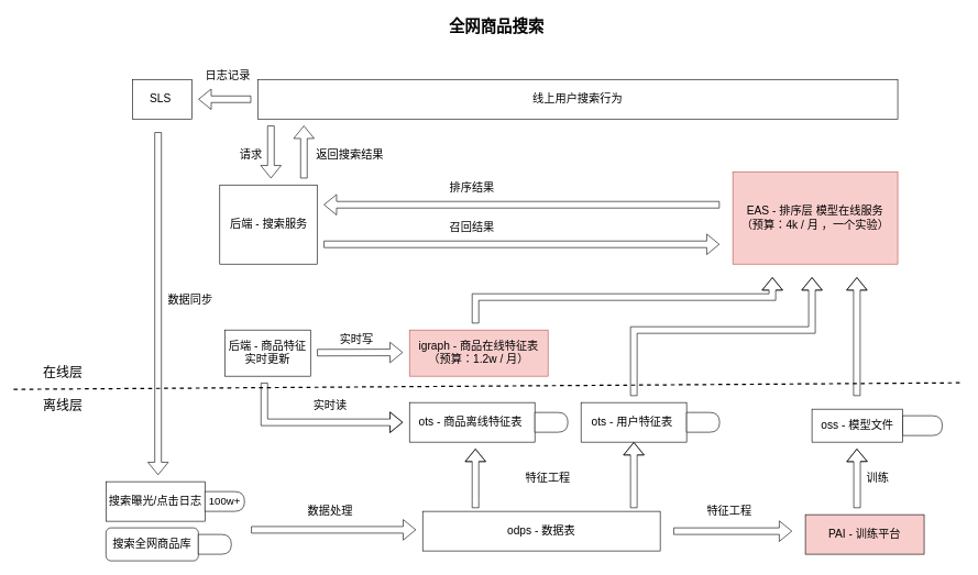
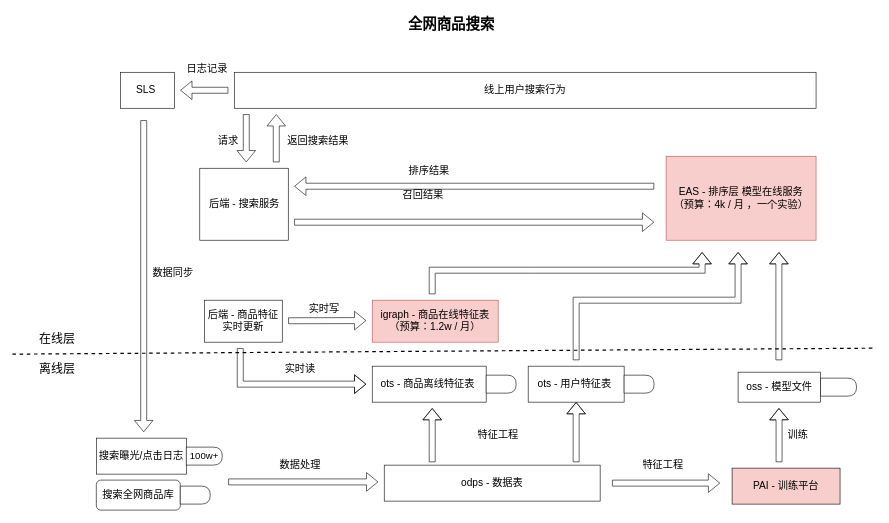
  <mxCell id="0" />
  <mxCell id="1" parent="0" />
  <mxCell id="2" value="&lt;span style=&quot;font-size: 17px;&quot;&gt;搜索曝光/点击日志&lt;/span&gt;" style="rounded=0;whiteSpace=wrap;html=1;" parent="1" vertex="1"><mxGeometry x="160" y="730" width="150" height="60" as="geometry" /></mxCell>
  <mxCell id="3" value="&lt;span style=&quot;font-size: 17px;&quot;&gt;odps - 数据表&lt;/span&gt;" style="rounded=0;whiteSpace=wrap;html=1;" parent="1" vertex="1"><mxGeometry x="640" y="775" width="360" height="60" as="geometry" /></mxCell>
  <mxCell id="4" value="&lt;font style=&quot;font-size: 17px;&quot;&gt;搜索全网商品库&lt;/font&gt;" style="whiteSpace=wrap;html=1;rounded=1;" parent="1" vertex="1"><mxGeometry x="160" y="800" width="140" height="50" as="geometry" /></mxCell>
  <mxCell id="5" value="" style="shape=flexArrow;endArrow=classic;html=1;rounded=0;fontSize=17;" parent="1" edge="1"><mxGeometry width="50" height="50" relative="1" as="geometry"><mxPoint x="380" y="803" as="sourcePoint" /><mxPoint x="630" y="803" as="targetPoint" /></mxGeometry></mxCell>
  <mxCell id="6" value="数据处理" style="text;html=1;strokeColor=none;fillColor=none;align=center;verticalAlign=middle;whiteSpace=wrap;rounded=0;fontSize=17;" parent="1" vertex="1"><mxGeometry x="445" y="760" width="110" height="30" as="geometry" /></mxCell>
  <mxCell id="7" value="" style="shape=flexArrow;endArrow=classic;html=1;rounded=0;fontSize=17;" parent="1" edge="1"><mxGeometry width="50" height="50" relative="1" as="geometry"><mxPoint x="1020" y="805" as="sourcePoint" /><mxPoint x="1200" y="805" as="targetPoint" /></mxGeometry></mxCell>
  <mxCell id="8" value="特征工程" style="text;html=1;strokeColor=none;fillColor=none;align=center;verticalAlign=middle;whiteSpace=wrap;rounded=0;fontSize=17;" parent="1" vertex="1"><mxGeometry x="1050" y="760" width="110" height="30" as="geometry" /></mxCell>
  <mxCell id="9" value="&lt;span style=&quot;font-size: 17px;&quot;&gt;PAI - 训练平台&lt;/span&gt;" style="rounded=0;whiteSpace=wrap;html=1;fillColor=#f8cecc;" parent="1" vertex="1"><mxGeometry x="1220" y="780" width="180" height="60" as="geometry" /></mxCell>
  <mxCell id="10" value="" style="shape=flexArrow;endArrow=classic;html=1;rounded=0;fontSize=17;" parent="1" edge="1"><mxGeometry width="50" height="50" relative="1" as="geometry"><mxPoint x="720" y="770" as="sourcePoint" /><mxPoint x="720" y="680" as="targetPoint" /><Array as="points"><mxPoint x="720" y="757.5" /></Array></mxGeometry></mxCell>
  <mxCell id="11" value="" style="shape=flexArrow;endArrow=classic;html=1;rounded=0;fontSize=17;" parent="1" edge="1"><mxGeometry width="50" height="50" relative="1" as="geometry"><mxPoint x="960" y="770" as="sourcePoint" /><mxPoint x="960" y="670" as="targetPoint" /><Array as="points"><mxPoint x="960" y="760" /><mxPoint x="960" y="705" /></Array></mxGeometry></mxCell>
  <mxCell id="12" value="特征工程" style="text;html=1;strokeColor=none;fillColor=none;align=center;verticalAlign=middle;whiteSpace=wrap;rounded=0;fontSize=17;" parent="1" vertex="1"><mxGeometry x="790" y="710" width="80" height="30" as="geometry" /></mxCell>
  <mxCell id="13" value="ots - 用户特征表&amp;nbsp;" style="rounded=0;whiteSpace=wrap;html=1;fontSize=17;" parent="1" vertex="1"><mxGeometry x="880" y="610" width="160" height="60" as="geometry" /></mxCell>
  <mxCell id="14" value="ots - 商品离线特征表&amp;nbsp;" style="rounded=0;whiteSpace=wrap;html=1;fontSize=17;" parent="1" vertex="1"><mxGeometry x="620" y="610" width="190" height="60" as="geometry" /></mxCell>
  <mxCell id="15" value="" style="shape=flexArrow;endArrow=classic;html=1;rounded=0;fontSize=17;" parent="1" edge="1"><mxGeometry width="50" height="50" relative="1" as="geometry"><mxPoint x="1298.33" y="770" as="sourcePoint" /><mxPoint x="1298.04" y="680" as="targetPoint" /><Array as="points"><mxPoint x="1298.33" y="760" /><mxPoint x="1298.33" y="705" /></Array></mxGeometry></mxCell>
  <mxCell id="16" value="oss - 模型文件" style="rounded=0;whiteSpace=wrap;html=1;fontSize=17;" parent="1" vertex="1"><mxGeometry x="1230" y="620" width="137.5" height="50" as="geometry" /></mxCell>
  <mxCell id="17" value="训练" style="text;html=1;strokeColor=none;fillColor=none;align=center;verticalAlign=middle;whiteSpace=wrap;rounded=0;fontSize=17;" parent="1" vertex="1"><mxGeometry x="1280" y="710" width="100" height="30" as="geometry" /></mxCell>
  <mxCell id="18" value="EAS - 排序层 模型在线服务&lt;br&gt;（预算：4k / 月 ，一个实验）" style="rounded=0;whiteSpace=wrap;html=1;fontSize=17;fillColor=#f8cecc;strokeColor=#b85450;" parent="1" vertex="1"><mxGeometry x="1110" y="260" width="250" height="140" as="geometry" /></mxCell>
  <mxCell id="19" value="" style="shape=flexArrow;endArrow=classic;html=1;rounded=0;fontSize=17;" parent="1" edge="1"><mxGeometry width="50" height="50" relative="1" as="geometry"><mxPoint x="720" y="490" as="sourcePoint" /><mxPoint x="1170" y="420" as="targetPoint" /><Array as="points"><mxPoint x="720" y="450" /><mxPoint x="880" y="450" /><mxPoint x="1170" y="450" /></Array></mxGeometry></mxCell>
  <mxCell id="20" value="" style="shape=flexArrow;endArrow=classic;html=1;rounded=0;fontSize=17;" parent="1" edge="1"><mxGeometry width="50" height="50" relative="1" as="geometry"><mxPoint x="960" y="600" as="sourcePoint" /><mxPoint x="1230" y="420" as="targetPoint" /><Array as="points"><mxPoint x="960" y="500" /><mxPoint x="1230" y="500" /></Array></mxGeometry></mxCell>
  <mxCell id="21" value="" style="shape=flexArrow;endArrow=classic;html=1;rounded=0;fontSize=17;" parent="1" edge="1"><mxGeometry width="50" height="50" relative="1" as="geometry"><mxPoint x="1298.04" y="600" as="sourcePoint" /><mxPoint x="1298.04" y="420" as="targetPoint" /><Array as="points"><mxPoint x="1298.04" y="530" /><mxPoint x="1298.04" y="470" /></Array></mxGeometry></mxCell>
  <mxCell id="22" value="igraph - 商品在线特征表&lt;br&gt;（预算：1.2w / 月）" style="rounded=0;whiteSpace=wrap;html=1;fontSize=17;fillColor=#f8cecc;strokeColor=#b85450;" parent="1" vertex="1"><mxGeometry x="620" y="500" width="210" height="70" as="geometry" /></mxCell>
  <mxCell id="23" value="SLS&amp;nbsp;" style="rounded=0;whiteSpace=wrap;html=1;fontSize=17;" parent="1" vertex="1"><mxGeometry x="200" y="120" width="90" height="60" as="geometry" /></mxCell>
  <mxCell id="24" value="后端 - 搜索服务" style="rounded=0;whiteSpace=wrap;html=1;fontSize=17;" parent="1" vertex="1"><mxGeometry x="332.5" y="280" width="147.5" height="120" as="geometry" /></mxCell>
  <mxCell id="25" value="后端 - 商品特征实时更新" style="rounded=0;whiteSpace=wrap;html=1;fontSize=17;" parent="1" vertex="1"><mxGeometry x="340" y="500" width="130" height="70" as="geometry" /></mxCell>
  <mxCell id="26" value="" style="shape=flexArrow;endArrow=classic;html=1;rounded=0;fontSize=17;" parent="1" edge="1"><mxGeometry width="50" height="50" relative="1" as="geometry"><mxPoint x="480" y="534.29" as="sourcePoint" /><mxPoint x="610" y="534" as="targetPoint" /></mxGeometry></mxCell>
  <mxCell id="27" value="" style="shape=flexArrow;endArrow=classic;html=1;rounded=0;fontSize=17;" parent="1" edge="1"><mxGeometry width="50" height="50" relative="1" as="geometry"><mxPoint x="400" y="580" as="sourcePoint" /><mxPoint x="610" y="640" as="targetPoint" /><Array as="points"><mxPoint x="400" y="640" /></Array></mxGeometry></mxCell>
  <mxCell id="28" value="实时读" style="text;html=1;strokeColor=none;fillColor=none;align=center;verticalAlign=middle;whiteSpace=wrap;rounded=0;fontSize=17;" parent="1" vertex="1"><mxGeometry x="470" y="600" width="60" height="30" as="geometry" /></mxCell>
  <mxCell id="29" value="实时写" style="text;html=1;strokeColor=none;fillColor=none;align=center;verticalAlign=middle;whiteSpace=wrap;rounded=0;fontSize=17;" parent="1" vertex="1"><mxGeometry x="510" y="500" width="60" height="30" as="geometry" /></mxCell>
  <mxCell id="30" value="" style="shape=flexArrow;endArrow=classic;html=1;rounded=0;fontSize=17;" parent="1" edge="1"><mxGeometry width="50" height="50" relative="1" as="geometry"><mxPoint x="490" y="370" as="sourcePoint" /><mxPoint x="1090" y="370" as="targetPoint" /></mxGeometry></mxCell>
- <mxCell id="31" value="召回结果" style="text;html=1;strokeColor=none;fillColor=none;align=center;verticalAlign=middle;whiteSpace=wrap;rounded=0;fontSize=17;" parent="1" vertex="1"><mxGeometry x="670" y="330" width="90" height="30" as="geometry" /></mxCell>
+ <mxCell id="31" value="召回结果" style="text;html=1;strokeColor=none;fillColor=none;align=center;verticalAlign=middle;whiteSpace=wrap;rounded=0;fontSize=17;" parent="1" vertex="1"><mxGeometry x="660" y="310" width="90" height="30" as="geometry" /></mxCell>
  <mxCell id="32" value="" style="shape=flexArrow;endArrow=classic;html=1;rounded=0;fontSize=17;" parent="1" edge="1"><mxGeometry width="50" height="50" relative="1" as="geometry"><mxPoint x="1090" y="310" as="sourcePoint" /><mxPoint x="490" y="310" as="targetPoint" /></mxGeometry></mxCell>
  <mxCell id="33" value="线上用户搜索行为" style="rounded=0;whiteSpace=wrap;html=1;fontSize=17;" parent="1" vertex="1"><mxGeometry x="390" y="120" width="970" height="60" as="geometry" /></mxCell>
  <mxCell id="34" value="" style="shape=flexArrow;endArrow=classic;html=1;rounded=0;fontSize=17;" parent="1" edge="1"><mxGeometry width="50" height="50" relative="1" as="geometry"><mxPoint x="380" y="150" as="sourcePoint" /><mxPoint x="300" y="150" as="targetPoint" /><Array as="points" /></mxGeometry></mxCell>
  <mxCell id="35" value="日志记录" style="text;html=1;strokeColor=none;fillColor=none;align=center;verticalAlign=middle;whiteSpace=wrap;rounded=0;fontSize=17;" parent="1" vertex="1"><mxGeometry x="310" y="100" width="70" height="30" as="geometry" /></mxCell>
  <mxCell id="36" value="" style="shape=flexArrow;endArrow=classic;html=1;rounded=0;fontSize=17;" parent="1" edge="1"><mxGeometry width="50" height="50" relative="1" as="geometry"><mxPoint x="410" y="190" as="sourcePoint" /><mxPoint x="410" y="270" as="targetPoint" /></mxGeometry></mxCell>
  <mxCell id="37" value="" style="shape=flexArrow;endArrow=classic;html=1;rounded=0;fontSize=17;" parent="1" edge="1"><mxGeometry width="50" height="50" relative="1" as="geometry"><mxPoint x="460" y="270" as="sourcePoint" /><mxPoint x="460" y="190" as="targetPoint" /></mxGeometry></mxCell>
  <mxCell id="38" value="请求" style="text;html=1;strokeColor=none;fillColor=none;align=center;verticalAlign=middle;whiteSpace=wrap;rounded=0;fontSize=17;" parent="1" vertex="1"><mxGeometry x="350" width="60" height="30" as="geometry" y="220" /></mxCell>
  <mxCell id="39" value="返回搜索结果" style="text;html=1;strokeColor=none;fillColor=none;align=center;verticalAlign=middle;whiteSpace=wrap;rounded=0;fontSize=17;" parent="1" vertex="1"><mxGeometry x="470" width="120" height="30" as="geometry" y="220" /></mxCell>
  <mxCell id="40" value="" style="shape=flexArrow;endArrow=classic;html=1;rounded=0;fontSize=17;" parent="1" edge="1"><mxGeometry width="50" height="50" relative="1" as="geometry"><mxPoint x="239" y="200" as="sourcePoint" /><mxPoint x="239" y="720" as="targetPoint" /></mxGeometry></mxCell>
  <mxCell id="41" value="数据同步" style="text;html=1;strokeColor=none;fillColor=none;align=center;verticalAlign=middle;whiteSpace=wrap;rounded=0;fontSize=17;" parent="1" vertex="1"><mxGeometry x="242.5" y="440" width="90" height="30" as="geometry" /></mxCell>
  <mxCell id="42" value="排序结果" style="text;html=1;strokeColor=none;fillColor=none;align=center;verticalAlign=middle;whiteSpace=wrap;rounded=0;fontSize=17;" parent="1" vertex="1"><mxGeometry x="675" y="270" width="80" height="30" as="geometry" /></mxCell>
  <mxCell id="43" value="" style="endArrow=none;dashed=1;html=1;rounded=0;fontSize=17;strokeWidth=2;" parent="1" edge="1"><mxGeometry width="50" height="50" relative="1" as="geometry"><mxPoint x="20" y="590" as="sourcePoint" /><mxPoint x="1460" y="580" as="targetPoint" /></mxGeometry></mxCell>
  <mxCell id="44" value="&lt;font style=&quot;font-size: 20px;&quot;&gt;在线层&lt;/font&gt;" style="text;html=1;strokeColor=none;fillColor=none;align=center;verticalAlign=middle;whiteSpace=wrap;rounded=0;fontSize=17;" parent="1" vertex="1"><mxGeometry x="50" y="550" width="90" height="30" as="geometry" /></mxCell>
  <mxCell id="45" value="&lt;font style=&quot;font-size: 20px;&quot;&gt;离线层&lt;/font&gt;" style="text;html=1;strokeColor=none;fillColor=none;align=center;verticalAlign=middle;whiteSpace=wrap;rounded=0;fontSize=17;" parent="1" vertex="1"><mxGeometry x="50" y="600" width="90" height="30" as="geometry" /></mxCell>
  <mxCell id="46" value="" style="shape=delay;whiteSpace=wrap;html=1;fontSize=16;" parent="1" vertex="1"><mxGeometry x="1040" y="625" width="50" height="30" as="geometry" /></mxCell>
  <mxCell id="47" value="" style="shape=delay;whiteSpace=wrap;html=1;fontSize=16;" parent="1" vertex="1"><mxGeometry x="810" y="625" width="50" height="30" as="geometry" /></mxCell>
  <mxCell id="48" value="100w+" style="shape=delay;whiteSpace=wrap;html=1;fontSize=16;" parent="1" vertex="1"><mxGeometry x="310" y="745" width="60" height="30" as="geometry" /></mxCell>
  <mxCell id="49" value="" style="shape=delay;whiteSpace=wrap;html=1;fontSize=16;" parent="1" vertex="1"><mxGeometry x="300" y="810" width="50" height="30" as="geometry" /></mxCell>
  <mxCell id="50" value="" style="shape=delay;whiteSpace=wrap;html=1;fontSize=16;" parent="1" vertex="1"><mxGeometry x="1367.5" y="630" width="60" height="30" as="geometry" /></mxCell>
  <mxCell id="51" value="&lt;h1&gt;全网商品搜索&lt;/h1&gt;" style="text;html=1;strokeColor=none;fillColor=none;spacing=5;spacingTop=-20;whiteSpace=wrap;overflow=hidden;rounded=0;" vertex="1" parent="1"><mxGeometry x="675" y="20" width="180" height="60" as="geometry" /></mxCell>
